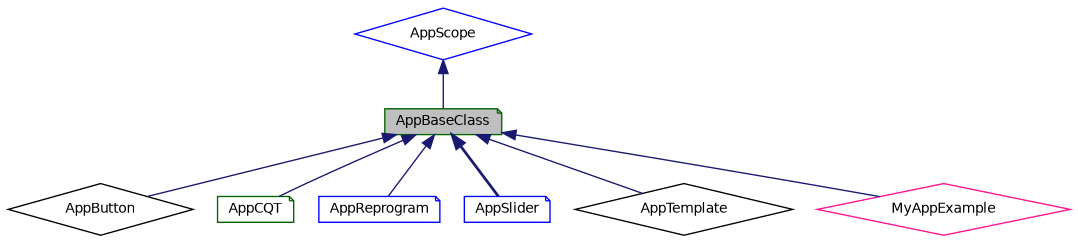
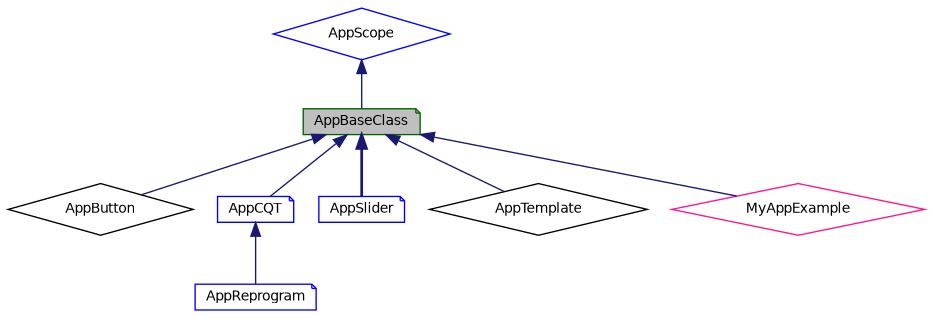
  digraph {
    node [color=blue fillcolor=white fontname=Helvetica fontsize=10 shape=note style=filled]
    edge [color=midnightblue dir=back fontname=Helvetica fontsize=10 labelfontname=Helvetica labelfontsize=10 style=solid]
    n1 [color=darkgreen fillcolor=grey75 fontcolor=black height=0.2 label=AppBaseClass width=0.4]
    n2 [color=black height=0.2 label=AppButton shape=diamond width=0.4]
-   n3 [color=darkgreen height=0.2 label=AppCQT width=0.4]
+   n3 [height=0.2 label=AppCQT width=0.4]
    n4 [height=0.2 label=AppReprogram width=0.4]
    n5 [height=0.2 label=AppSlider width=0.4]
    n6 [color=black height=0.2 label=AppTemplate shape=diamond width=0.4]
    n7 [color=deeppink height=0.2 label=MyAppExample shape=diamond width=0.4]
    n8 [height=0.2 label=AppScope shape=diamond width=0.4]
    n1 -> n2
    n1 -> n3
-   n1 -> n4
+   n3 -> n4
    n1 -> n5 [style=bold]
    n1 -> n6
    n1 -> n7
    n8 -> n1
  }
